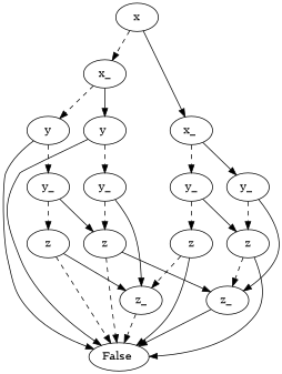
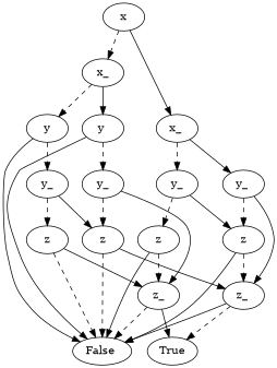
  digraph {
    n1 [label=x]
    n2 [label=x_]
    n3 [label="x_ "]
    n4 [label=y]
    n5 [label="y "]
    n6 [label=y_]
    n7 [label="False "]
    n8 [label=z]
    n9 [label=z]
    n10 [label=z_]
+   n11 [label=True]
    n12 [label="z_ "]
    n13 [label=y_]
    n14 [label=y_]
    n15 [label="y_ "]
    n16 [label=z]
    n17 [label=z]
    n1 -> n2 [style=dashed]
    n1 -> n3
    n2 -> n4 [style=dashed]
    n2 -> n5
    n3 -> n14 [style=dashed]
    n3 -> n15
    n4 -> n6 [style=dashed]
    n4 -> n7
    n5 -> n7
    n5 -> n13 [style=dashed]
    n6 -> n8 [style=dashed]
    n6 -> n9
    n8 -> n7 [style=dashed]
    n8 -> n10
    n9 -> n7 [style=dashed]
    n9 -> n12
    n10 -> n7 [style=dashed]
+   n10 -> n11
    n12 -> n7
+   n12 -> n11 [style=dashed]
    n13 -> n9 [style=dashed]
    n13 -> n10
    n14 -> n16 [style=dashed]
    n14 -> n17
    n15 -> n12
    n15 -> n17 [style=dashed]
    n16 -> n7
    n16 -> n10 [style=dashed]
    n17 -> n7
    n17 -> n12 [style=dashed]
  }
